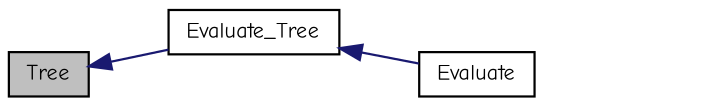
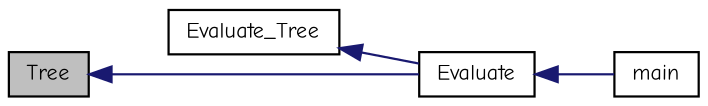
  digraph {
    fontname="Comic Neue"
    rankdir=LR
    node [color=black fillcolor=white fontname="Comic Neue" fontsize=10 shape=record style=filled]
    edge [color=midnightblue dir=back fontname="Comic Neue" fontsize=10 labelfontname=Helvetica labelfontsize=10 style=solid]
    n1 [fillcolor=grey75 fontcolor=black height=0.2 label=Tree width=0.4]
    n2 [height=0.2 label=Evaluate_Tree width=0.4]
    n3 [height=0.2 label=Evaluate width=0.4]
-   n1 -> n2
+   n4 [height=0.2 label=main width=0.4]
+   n1 -> n3
    n2 -> n3
+   n3 -> n4
  }
